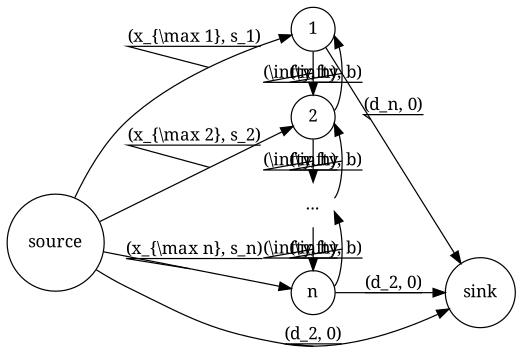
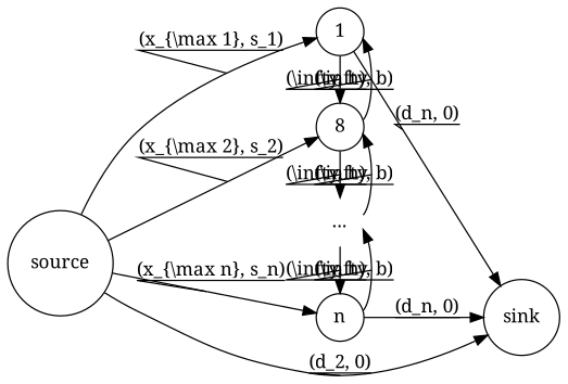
  digraph {
    fontname="Noto Serif"
    rankdir=LR
    root=start
    splines=true
    node [fontname="Noto Serif" shape=circle texmode=math]
    edge [decorate=true fontname="Noto Serif" texmode=math]
    1
-   2
+   2 [label=8]
    n3 [color="#12345600" label="..."]
    n
    sink [texmode=raw]
    source [texmode=raw]
    subgraph sub_1 {
      rank=same
      1
      2
      n3
      n
    }
    subgraph cluster_2 {
      label=Time
    }
    1 -> 2 [constraint=false label="(\\infty, h)"]
    1 -> 2 [constraint=true style=invis]
    1 -> sink [label="(d_n, 0)"]
    2 -> 1 [constraint=false label="(\\infty, b)"]
    2 -> n3 [constraint=false label="(\\infty, h)"]
    2 -> n3 [constraint=true style=invis]
    n3 -> 2 [constraint=false label="(\\infty, b)"]
    n3 -> n [constraint=false label="(\\infty, h)"]
    n3 -> n [constraint=true style=invis]
    n -> n3 [constraint=false label="(\\infty, b)"]
-   n -> sink [label="(d_2, 0)"]
+   n -> sink [label="(d_n, 0)"]
    source -> 1 [label="(x_{\\max 1}, s_1)"]
    source -> 2 [label="(x_{\\max 2}, s_2)"]
    source -> n [label="(x_{\\max n}, s_n)"]
    source -> sink [label="(d_2, 0)"]
  }
